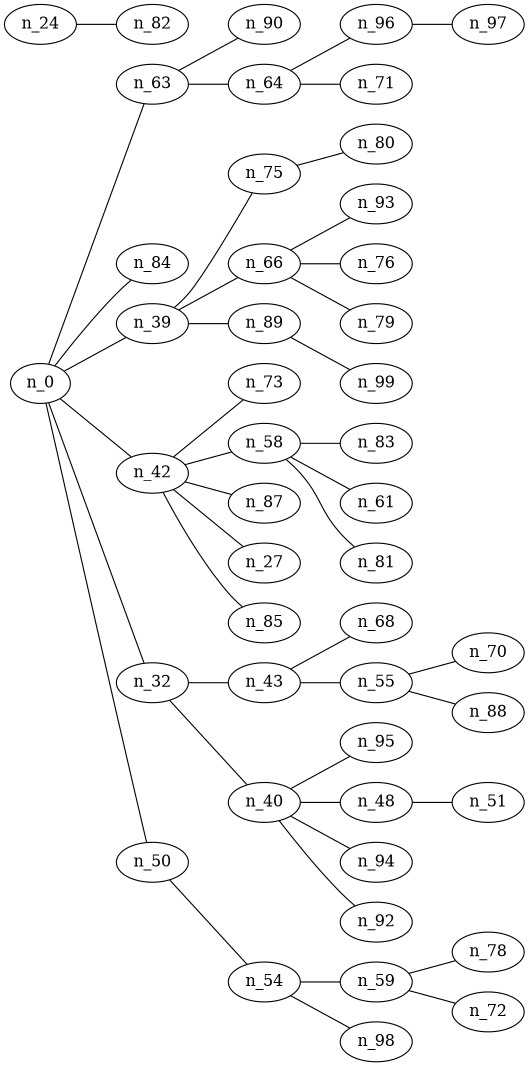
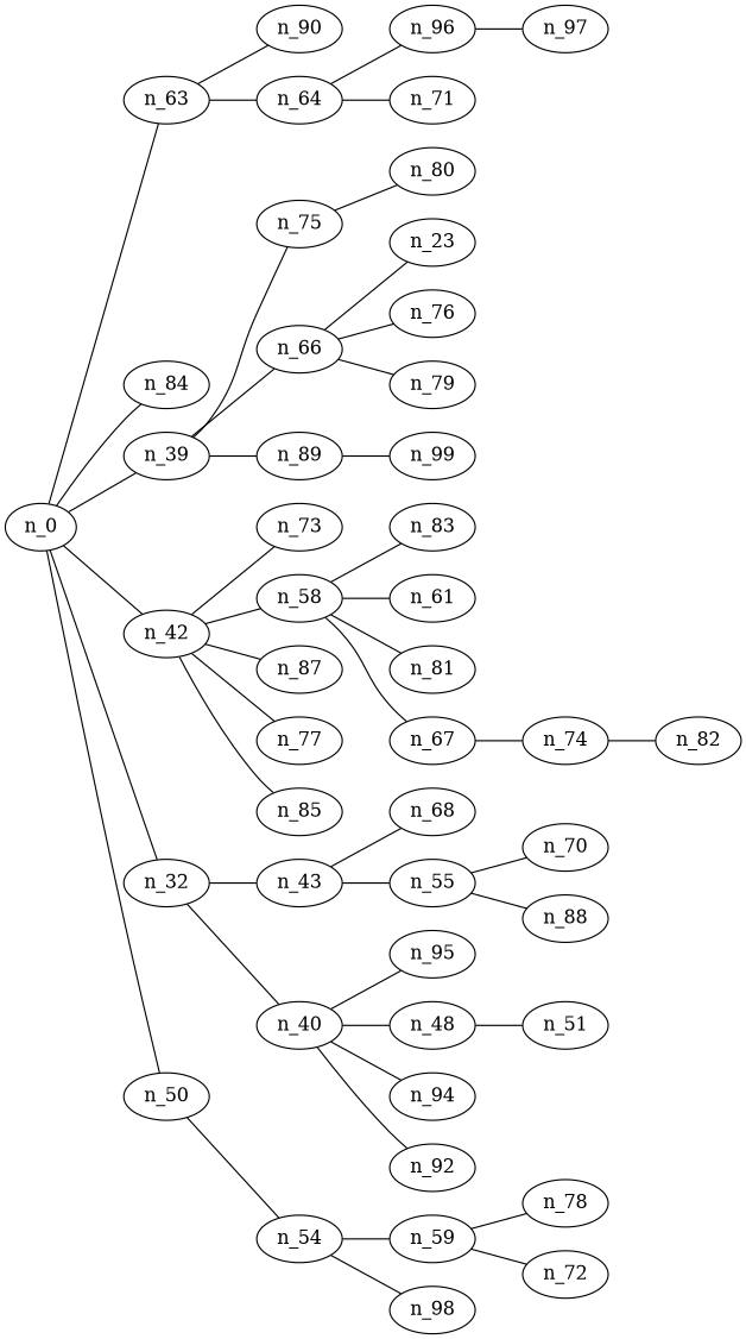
  graph {
    rankdir=LR
    n_0
    n_63
    n_84
    n_39
    n_42
    n_32
    n_50
    n_90
    n_64
    n_75
    n_66
    n_89
    n_73
    n_58
    n_87
-   n_77 [label=n_27]
+   n_77
    n_85
    n_43
    n_40
    n_54
    n_96
    n_71
    n_80
-   n_93
+   n_93 [label=n_23]
    n_76
    n_79
    n_99
    n_83
    n_61
    n_81
+   n_67
    n_68
    n_55
    n_95
    n_48
    n_94
    n_92
    n_59
    n_98
    n_97
-   n_74 [label=n_24]
+   n_74
    n_70
    n_88
    n_51
    n_78
    n_72
    n_82
    n_0 -- n_63
    n_0 -- n_84
    n_0 -- n_39
    n_0 -- n_42
    n_0 -- n_32
    n_0 -- n_50
    n_63 -- n_90
    n_63 -- n_64
    n_39 -- n_75
    n_39 -- n_66
    n_39 -- n_89
    n_42 -- n_73
    n_42 -- n_58
    n_42 -- n_87
    n_42 -- n_77
    n_42 -- n_85
    n_32 -- n_43
    n_32 -- n_40
    n_50 -- n_54
    n_64 -- n_96
    n_64 -- n_71
    n_75 -- n_80
    n_66 -- n_93
    n_66 -- n_76
    n_66 -- n_79
    n_89 -- n_99
    n_58 -- n_83
    n_58 -- n_61
    n_58 -- n_81
+   n_58 -- n_67
    n_43 -- n_68
    n_43 -- n_55
    n_40 -- n_95
    n_40 -- n_48
    n_40 -- n_94
    n_40 -- n_92
    n_54 -- n_59
    n_54 -- n_98
    n_96 -- n_97
+   n_67 -- n_74
    n_55 -- n_70
    n_55 -- n_88
    n_48 -- n_51
    n_59 -- n_78
    n_59 -- n_72
    n_74 -- n_82
  }
